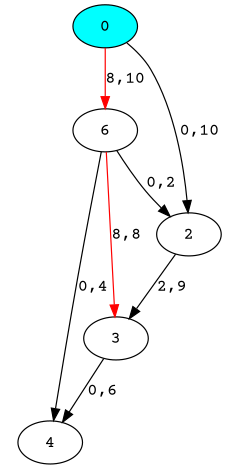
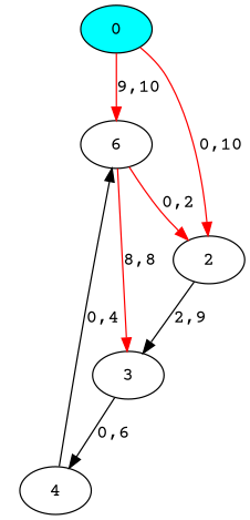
  digraph {
    fontname="Courier Prime"
    node [fontname="Courier Prime"]
    edge [fontname="Courier Prime"]
    0 [fillcolor=aqua style=filled]
    n2 [label=6]
    2
    4
    3
-   0 -> n2 [color=red label="8,10"]
-   0 -> 2 [label="0,10"]
+   0 -> n2 [color=red label="9,10"]
+   0 -> 2 [label="0,10" color=red]
    0 -> 4 [style=invis]
-   n2 -> 2 [label="0,2"]
-   n2 -> 4 [label="0,4"]
+   n2 -> 2 [label="0,2" color=red]
+   4 -> n2 [label="0,4"]
    n2 -> 3 [color=red label="8,8"]
    2 -> 3 [label="2,9"]
    3 -> 4 [label="0,6"]
  }
